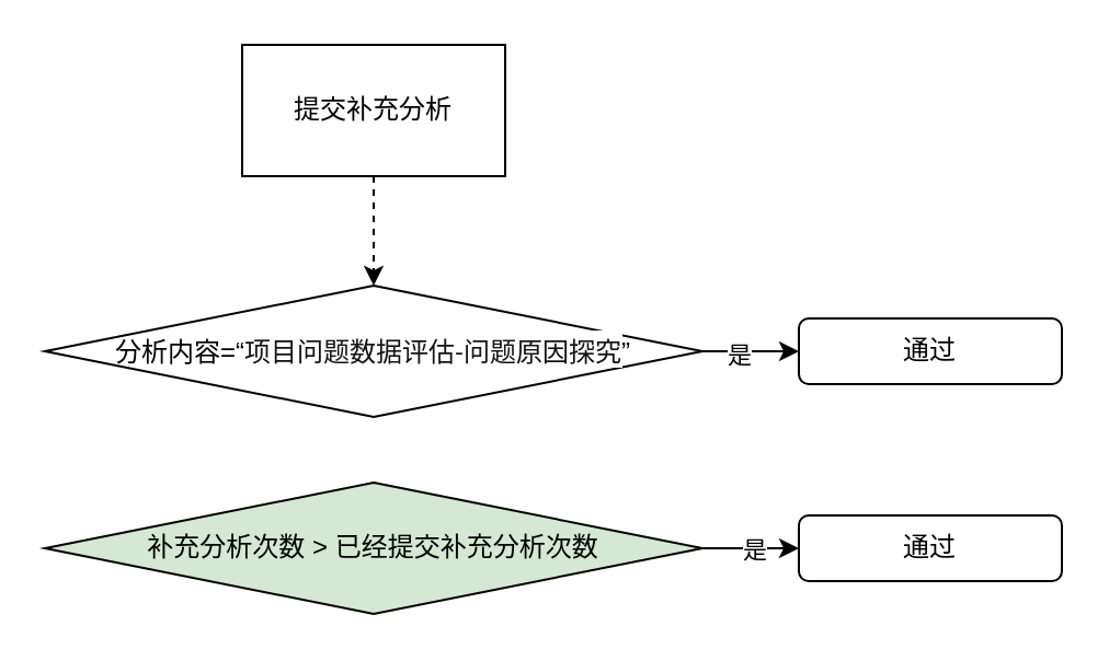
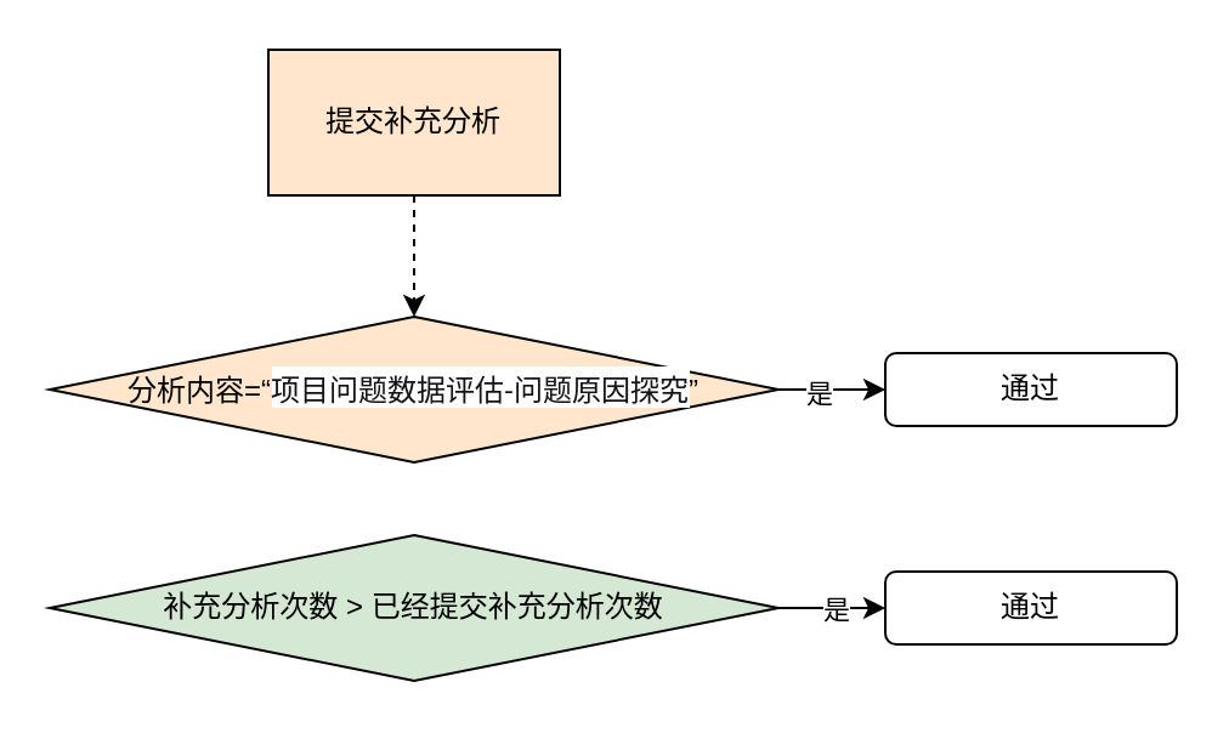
  <mxCell id="0" />
  <mxCell id="1" parent="0" />
  <mxCell id="2" value="" style="edgeStyle=orthogonalEdgeStyle;rounded=0;orthogonalLoop=1;jettySize=auto;html=1;dashed=1;" edge="1" parent="1" source="3" target="6"><mxGeometry relative="1" as="geometry" /></mxCell>
- <mxCell id="3" value="提交补充分析" style="rounded=0;whiteSpace=wrap;html=1;" vertex="1" parent="1"><mxGeometry x="110" y="20" width="120" height="60" as="geometry" /></mxCell>
+ <mxCell id="3" value="提交补充分析" style="rounded=0;whiteSpace=wrap;html=1;fillColor=#ffe6cc;" vertex="1" parent="1"><mxGeometry x="110" y="20" width="120" height="60" as="geometry" /></mxCell>
  <mxCell id="4" value="" style="edgeStyle=orthogonalEdgeStyle;rounded=0;orthogonalLoop=1;jettySize=auto;html=1;" edge="1" parent="1" source="6" target="7"><mxGeometry relative="1" as="geometry" /></mxCell>
  <mxCell id="5" value="是" style="edgeLabel;html=1;align=center;verticalAlign=middle;resizable=0;points=[];" vertex="1" connectable="0" parent="4"><mxGeometry x="-0.273" relative="1" as="geometry"><mxPoint y="1" as="offset" /></mxGeometry></mxCell>
- <mxCell id="6" value="分析内容=“&lt;span style=&quot;color: rgb(20, 20, 20); font-family: &amp;quot;Helvetica Neue&amp;quot;, Helvetica, Tahoma, Arial, sans-serif; text-align: start; background-color: rgb(255, 255, 255);&quot;&gt;项目问题数据评估-问题原因探究&lt;/span&gt;”" style="rhombus;whiteSpace=wrap;html=1;" vertex="1" parent="1"><mxGeometry x="20" y="130" width="300" height="60" as="geometry" /></mxCell>
+ <mxCell id="6" value="分析内容=“&lt;span style=&quot;color: rgb(20, 20, 20); font-family: &amp;quot;Helvetica Neue&amp;quot;, Helvetica, Tahoma, Arial, sans-serif; text-align: start; background-color: rgb(255, 255, 255);&quot;&gt;项目问题数据评估-问题原因探究&lt;/span&gt;”" style="rhombus;whiteSpace=wrap;html=1;fillColor=#ffe6cc;" vertex="1" parent="1"><mxGeometry x="20" y="130" width="300" height="60" as="geometry" /></mxCell>
  <mxCell id="7" value="通过" style="rounded=1;whiteSpace=wrap;html=1;" vertex="1" parent="1"><mxGeometry x="364" y="145" width="120" height="30" as="geometry" /></mxCell>
  <mxCell id="8" value="" style="edgeStyle=orthogonalEdgeStyle;rounded=0;orthogonalLoop=1;jettySize=auto;html=1;" edge="1" parent="1" source="10" target="11"><mxGeometry relative="1" as="geometry" /></mxCell>
  <mxCell id="9" value="是" style="edgeLabel;html=1;align=center;verticalAlign=middle;resizable=0;points=[];" vertex="1" connectable="0" parent="8"><mxGeometry x="0.045" y="1" relative="1" as="geometry"><mxPoint y="1" as="offset" /></mxGeometry></mxCell>
  <mxCell id="10" value="补充分析次数 &amp;gt; 已经提交补充分析次数" style="rhombus;whiteSpace=wrap;html=1;fillColor=#d5e8d4;" vertex="1" parent="1"><mxGeometry x="20" y="220" width="300" height="60" as="geometry" /></mxCell>
  <mxCell id="11" value="通过" style="rounded=1;whiteSpace=wrap;html=1;" vertex="1" parent="1"><mxGeometry x="364" y="235" width="120" height="30" as="geometry" /></mxCell>
